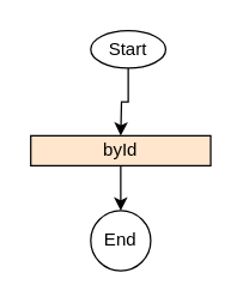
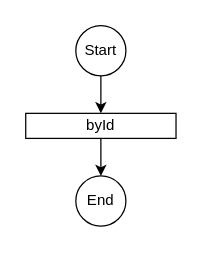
  <mxCell id="0" />
  <mxCell id="1" parent="0" />
- <mxCell id="2" value="Start" style="ellipse;whiteSpace=wrap;html=1;aspect=fixed;" vertex="1" parent="1"><mxGeometry x="60" y="20" width="50" height="25" as="geometry" /></mxCell>
+ <mxCell id="2" value="Start" style="ellipse;whiteSpace=wrap;html=1;aspect=fixed;" vertex="1" parent="1"><mxGeometry x="60" y="20" width="40" height="40" as="geometry" /></mxCell>
  <mxCell id="3" style="edgeStyle=orthogonalEdgeStyle;rounded=0;orthogonalLoop=1;jettySize=auto;html=1;exitX=0.5;exitY=1;exitDx=0;exitDy=0;" edge="1" parent="1" source="2"><mxGeometry relative="1" as="geometry"><mxPoint x="80" y="90" as="targetPoint" /><mxPoint x="80" y="110" as="sourcePoint" /></mxGeometry></mxCell>
  <mxCell id="4" style="edgeStyle=orthogonalEdgeStyle;rounded=0;orthogonalLoop=1;jettySize=auto;html=1;entryX=0.5;entryY=0;entryDx=0;entryDy=0;" edge="1" parent="1"><mxGeometry relative="1" as="geometry"><mxPoint x="80" y="140" as="targetPoint" /><mxPoint x="80" y="110" as="sourcePoint" /></mxGeometry></mxCell>
  <mxCell id="5" value="End" style="ellipse;whiteSpace=wrap;html=1;aspect=fixed;" vertex="1" parent="1"><mxGeometry x="60" y="140" width="40" height="40" as="geometry" /></mxCell>
- <mxCell id="6" value="byId" style="rounded=0;whiteSpace=wrap;html=1;fillColor=#ffe6cc;" vertex="1" parent="1"><mxGeometry x="20" y="90" width="120" height="20" as="geometry" /></mxCell>
+ <mxCell id="6" value="byId" style="rounded=0;whiteSpace=wrap;html=1;" vertex="1" parent="1"><mxGeometry x="20" y="90" width="120" height="20" as="geometry" /></mxCell>
